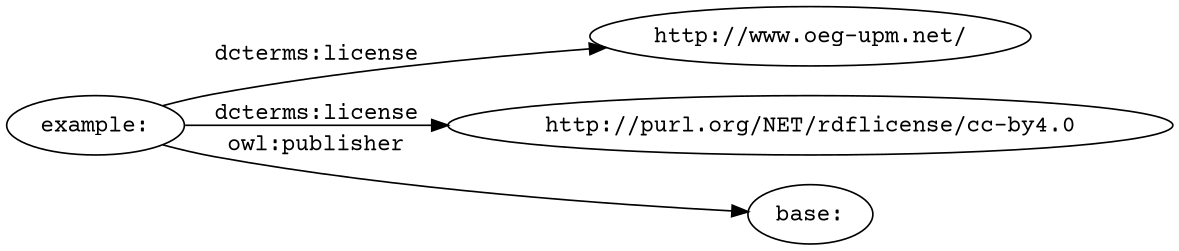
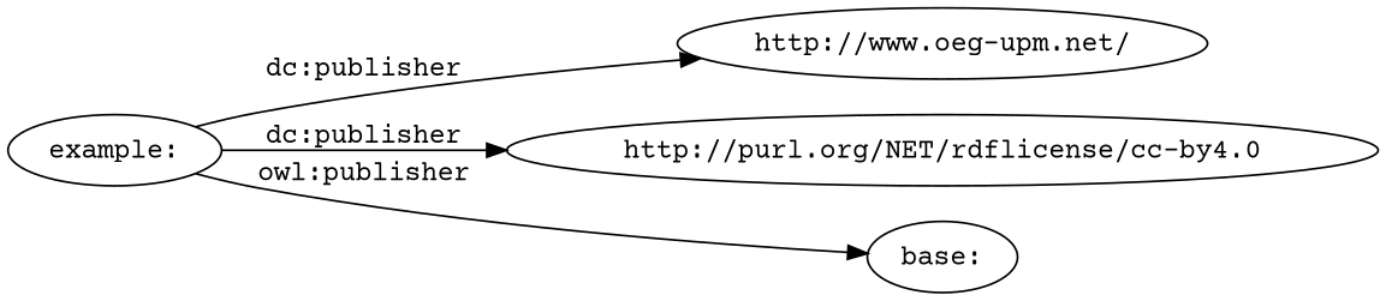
  digraph {
    fontname="Courier Prime"
    rankdir=LR
    node [fontname="Courier Prime"]
    edge [fontname="Courier Prime"]
    "example:"
    "http://www.oeg-upm.net/"
    "http://purl.org/NET/rdflicense/cc-by4.0"
    "base:"
-   "example:" -> "http://www.oeg-upm.net/" [label="dcterms:license"]
-   "example:" -> "http://purl.org/NET/rdflicense/cc-by4.0" [label="dcterms:license"]
+   "example:" -> "http://www.oeg-upm.net/" [label="dc:publisher"]
+   "example:" -> "http://purl.org/NET/rdflicense/cc-by4.0" [label="dc:publisher"]
    "example:" -> "base:" [label="owl:publisher"]
  }
